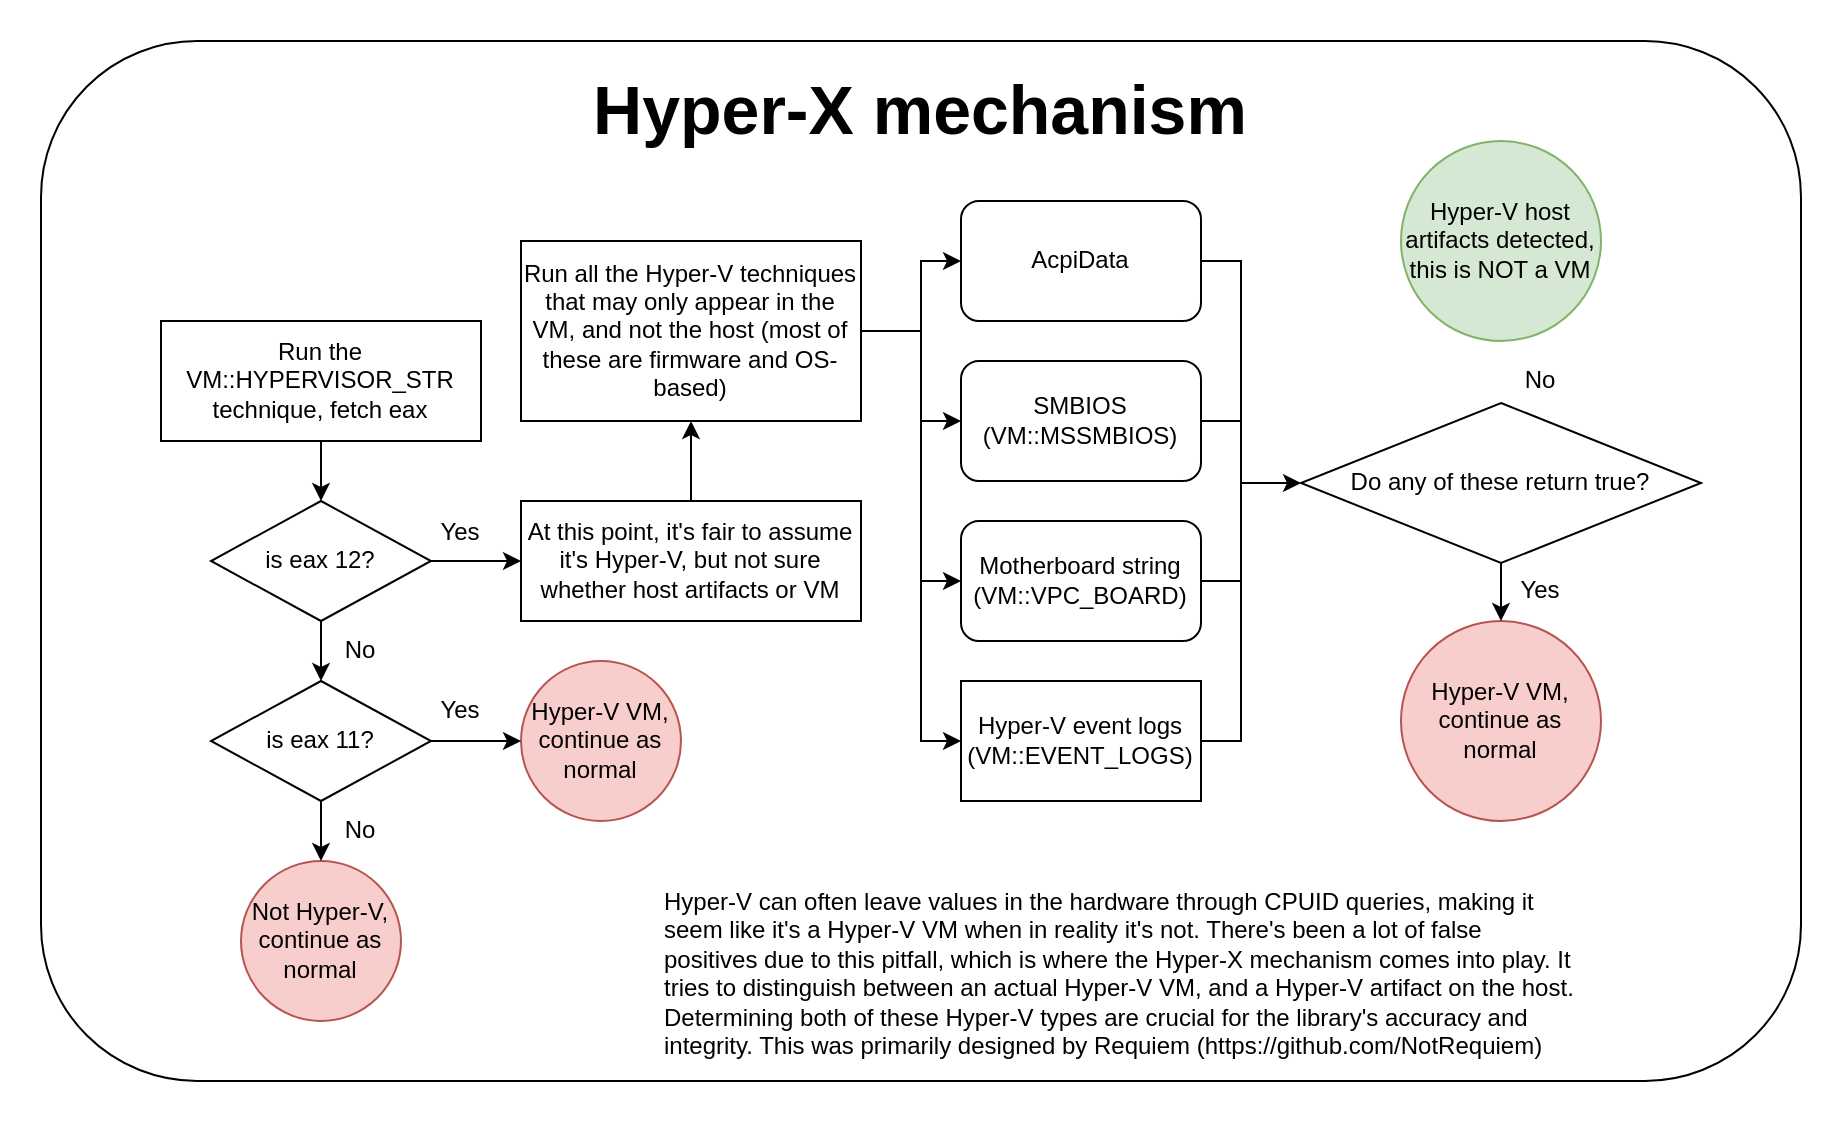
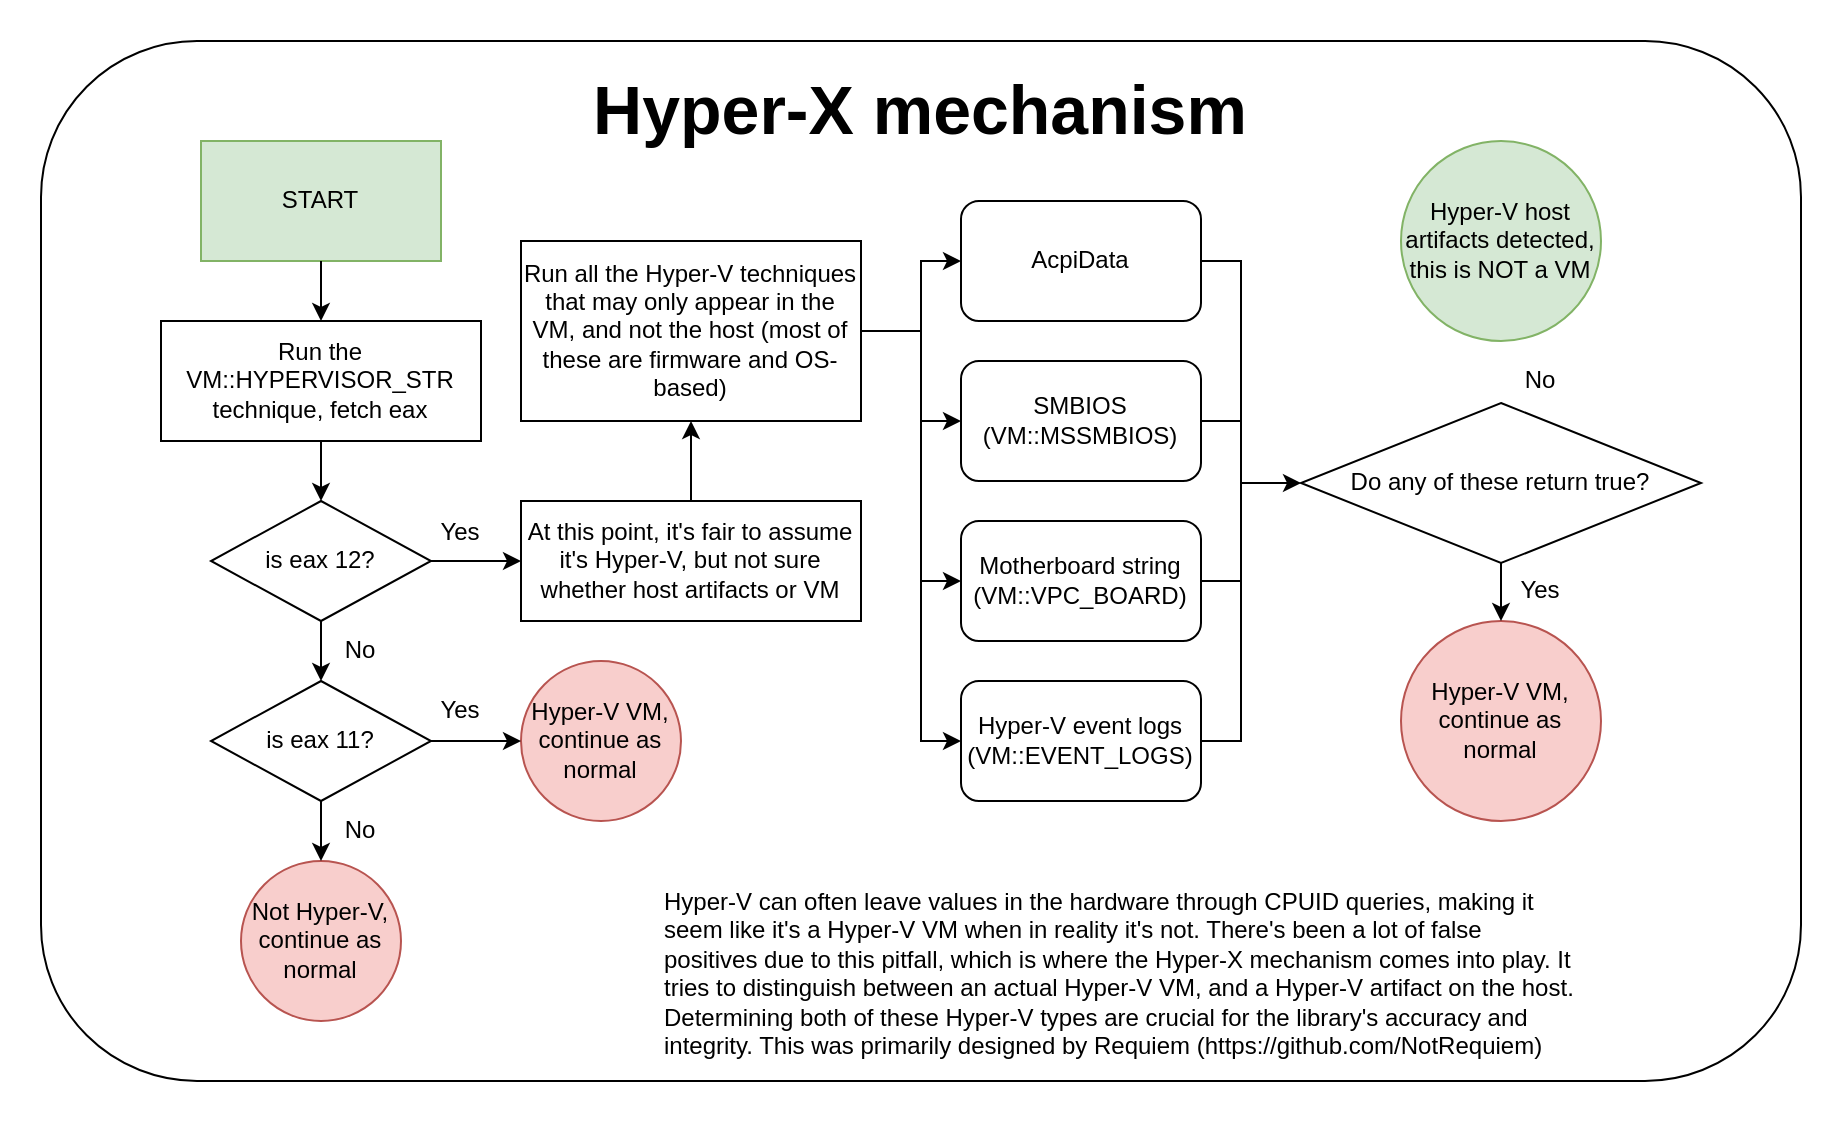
  <mxCell id="0" />
  <mxCell id="1" parent="0" />
  <mxCell id="2" value="" style="rounded=1;whiteSpace=wrap;html=1;" vertex="1" parent="1"><mxGeometry x="20" y="20" width="880" height="520" as="geometry" /></mxCell>
+ <mxCell id="3" value="START" style="rounded=0;whiteSpace=wrap;html=1;fillColor=#d5e8d4;strokeColor=#82b366;" vertex="1" parent="1"><mxGeometry x="100" y="70" width="120" height="60" as="geometry" /></mxCell>
  <mxCell id="4" value="&lt;div&gt;Run the VM::HYPERVISOR_STR&lt;/div&gt;&lt;div&gt;technique, fetch eax&lt;br&gt;&lt;/div&gt;" style="rounded=0;whiteSpace=wrap;html=1;" vertex="1" parent="1"><mxGeometry x="80" y="160" width="160" height="60" as="geometry" /></mxCell>
+ <mxCell id="5" value="" style="endArrow=classic;html=1;rounded=0;exitX=0.5;exitY=1;exitDx=0;exitDy=0;entryX=0.5;entryY=0;entryDx=0;entryDy=0;" edge="1" parent="1" source="3" target="4"><mxGeometry width="50" height="50" relative="1" as="geometry"><mxPoint x="300" y="310" as="sourcePoint" /><mxPoint x="350" y="260" as="targetPoint" /></mxGeometry></mxCell>
  <mxCell id="6" value="is eax 12?" style="rhombus;whiteSpace=wrap;html=1;" vertex="1" parent="1"><mxGeometry x="105" y="250" width="110" height="60" as="geometry" /></mxCell>
  <mxCell id="7" value="" style="endArrow=classic;html=1;rounded=0;exitX=0.5;exitY=1;exitDx=0;exitDy=0;entryX=0.5;entryY=0;entryDx=0;entryDy=0;" edge="1" parent="1" source="4" target="6"><mxGeometry width="50" height="50" relative="1" as="geometry"><mxPoint x="170" y="140" as="sourcePoint" /><mxPoint x="170" y="180" as="targetPoint" /></mxGeometry></mxCell>
  <mxCell id="8" value="" style="endArrow=classic;html=1;rounded=0;exitX=0.5;exitY=1;exitDx=0;exitDy=0;" edge="1" parent="1" source="6" target="10"><mxGeometry width="50" height="50" relative="1" as="geometry"><mxPoint x="300" y="310" as="sourcePoint" /><mxPoint x="350" y="260" as="targetPoint" /></mxGeometry></mxCell>
  <mxCell id="9" value="Hyper-X mechanism" style="text;html=1;align=center;verticalAlign=middle;whiteSpace=wrap;rounded=0;fontSize=34;fontStyle=1" vertex="1" parent="1"><mxGeometry x="260" y="40" width="400" height="30" as="geometry" /></mxCell>
  <mxCell id="10" value="is eax 11?" style="rhombus;whiteSpace=wrap;html=1;" vertex="1" parent="1"><mxGeometry x="105" y="340" width="110" height="60" as="geometry" /></mxCell>
  <mxCell id="11" value="Not Hyper-V, continue as normal" style="ellipse;whiteSpace=wrap;html=1;aspect=fixed;fillColor=#f8cecc;strokeColor=#b85450;" vertex="1" parent="1"><mxGeometry x="120" y="430" width="80" height="80" as="geometry" /></mxCell>
  <mxCell id="12" value="" style="endArrow=classic;html=1;rounded=0;exitX=0.5;exitY=1;exitDx=0;exitDy=0;entryX=0.5;entryY=0;entryDx=0;entryDy=0;" edge="1" parent="1" source="10" target="11"><mxGeometry width="50" height="50" relative="1" as="geometry"><mxPoint x="300" y="310" as="sourcePoint" /><mxPoint x="350" y="260" as="targetPoint" /></mxGeometry></mxCell>
  <mxCell id="13" value="No" style="text;html=1;align=center;verticalAlign=middle;whiteSpace=wrap;rounded=0;" vertex="1" parent="1"><mxGeometry x="150" y="400" width="60" height="30" as="geometry" /></mxCell>
  <mxCell id="14" value="No" style="text;html=1;align=center;verticalAlign=middle;whiteSpace=wrap;rounded=0;" vertex="1" parent="1"><mxGeometry x="150" y="310" width="60" height="30" as="geometry" /></mxCell>
  <mxCell id="15" value="Hyper-V VM, continue as normal" style="ellipse;whiteSpace=wrap;html=1;aspect=fixed;fillColor=#f8cecc;strokeColor=#b85450;" vertex="1" parent="1"><mxGeometry x="260" y="330" width="80" height="80" as="geometry" /></mxCell>
  <mxCell id="16" value="" style="endArrow=classic;html=1;rounded=0;exitX=1;exitY=0.5;exitDx=0;exitDy=0;entryX=0;entryY=0.5;entryDx=0;entryDy=0;" edge="1" parent="1" source="10" target="15"><mxGeometry width="50" height="50" relative="1" as="geometry"><mxPoint x="300" y="310" as="sourcePoint" /><mxPoint x="350" y="260" as="targetPoint" /></mxGeometry></mxCell>
  <mxCell id="17" value="Yes" style="text;html=1;align=center;verticalAlign=middle;whiteSpace=wrap;rounded=0;" vertex="1" parent="1"><mxGeometry x="200" y="340" width="60" height="30" as="geometry" /></mxCell>
  <mxCell id="18" value="At this point, it's fair to assume it's Hyper-V, but not sure whether host artifacts or VM" style="rounded=0;whiteSpace=wrap;html=1;" vertex="1" parent="1"><mxGeometry x="260" y="250" width="170" height="60" as="geometry" /></mxCell>
  <mxCell id="19" value="" style="endArrow=classic;html=1;rounded=0;exitX=1;exitY=0.5;exitDx=0;exitDy=0;entryX=0;entryY=0.5;entryDx=0;entryDy=0;" edge="1" parent="1" source="6" target="18"><mxGeometry width="50" height="50" relative="1" as="geometry"><mxPoint x="300" y="310" as="sourcePoint" /><mxPoint x="350" y="260" as="targetPoint" /></mxGeometry></mxCell>
  <mxCell id="20" value="Yes" style="text;html=1;align=center;verticalAlign=middle;whiteSpace=wrap;rounded=0;" vertex="1" parent="1"><mxGeometry x="200" y="251" width="60" height="30" as="geometry" /></mxCell>
  <mxCell id="21" value="Run all the Hyper-V techniques that may only appear in the VM, and not the host (most of these are firmware and OS-based)" style="rounded=0;whiteSpace=wrap;html=1;" vertex="1" parent="1"><mxGeometry x="260" y="120" width="170" height="90" as="geometry" /></mxCell>
  <mxCell id="22" value="" style="endArrow=classic;html=1;rounded=0;entryX=0.5;entryY=1;entryDx=0;entryDy=0;exitX=0.5;exitY=0;exitDx=0;exitDy=0;" edge="1" parent="1" source="18" target="21"><mxGeometry width="50" height="50" relative="1" as="geometry"><mxPoint x="300" y="310" as="sourcePoint" /><mxPoint x="350" y="260" as="targetPoint" /></mxGeometry></mxCell>
  <mxCell id="23" value="AcpiData" style="rounded=1;whiteSpace=wrap;html=1;" vertex="1" parent="1"><mxGeometry x="480" y="100" width="120" height="60" as="geometry" /></mxCell>
  <mxCell id="24" value="SMBIOS&lt;br&gt;(VM::MSSMBIOS)" style="rounded=1;whiteSpace=wrap;html=1;" vertex="1" parent="1"><mxGeometry x="480" y="180" width="120" height="60" as="geometry" /></mxCell>
  <mxCell id="25" value="Motherboard string&lt;br&gt;(VM::VPC_BOARD)" style="rounded=1;whiteSpace=wrap;html=1;" vertex="1" parent="1"><mxGeometry x="480" y="260" width="120" height="60" as="geometry" /></mxCell>
- <mxCell id="26" value="Hyper-V event logs&lt;br&gt;(VM::EVENT_LOGS)" style="whiteSpace=wrap;html=1;rounded=0;" vertex="1" parent="1"><mxGeometry x="480" y="340" width="120" height="60" as="geometry" /></mxCell>
+ <mxCell id="26" value="Hyper-V event logs&lt;br&gt;(VM::EVENT_LOGS)" style="rounded=1;whiteSpace=wrap;html=1;" vertex="1" parent="1"><mxGeometry x="480" y="340" width="120" height="60" as="geometry" /></mxCell>
  <mxCell id="27" value="" style="endArrow=classic;html=1;rounded=0;exitX=1;exitY=0.5;exitDx=0;exitDy=0;entryX=0;entryY=0.5;entryDx=0;entryDy=0;" edge="1" parent="1" source="21" target="23"><mxGeometry width="50" height="50" relative="1" as="geometry"><mxPoint x="590" y="310" as="sourcePoint" /><mxPoint x="640" y="260" as="targetPoint" /><Array as="points"><mxPoint x="460" y="165" /><mxPoint x="460" y="130" /></Array></mxGeometry></mxCell>
  <mxCell id="28" value="" style="endArrow=classic;html=1;rounded=0;entryX=0;entryY=0.5;entryDx=0;entryDy=0;" edge="1" parent="1" target="24"><mxGeometry width="50" height="50" relative="1" as="geometry"><mxPoint x="460" y="160" as="sourcePoint" /><mxPoint x="640" y="260" as="targetPoint" /><Array as="points"><mxPoint x="460" y="210" /></Array></mxGeometry></mxCell>
  <mxCell id="29" value="" style="endArrow=classic;html=1;rounded=0;entryX=0;entryY=0.5;entryDx=0;entryDy=0;" edge="1" parent="1" target="25"><mxGeometry width="50" height="50" relative="1" as="geometry"><mxPoint x="460" y="210" as="sourcePoint" /><mxPoint x="640" y="260" as="targetPoint" /><Array as="points"><mxPoint x="460" y="290" /></Array></mxGeometry></mxCell>
  <mxCell id="30" value="" style="endArrow=classic;html=1;rounded=0;entryX=0;entryY=0.5;entryDx=0;entryDy=0;" edge="1" parent="1" target="26"><mxGeometry width="50" height="50" relative="1" as="geometry"><mxPoint x="460" y="280" as="sourcePoint" /><mxPoint x="640" y="260" as="targetPoint" /><Array as="points"><mxPoint x="460" y="370" /></Array></mxGeometry></mxCell>
  <mxCell id="31" value="" style="endArrow=classic;html=1;rounded=0;exitX=1;exitY=0.5;exitDx=0;exitDy=0;entryX=0;entryY=0.5;entryDx=0;entryDy=0;" edge="1" parent="1" source="23" target="32"><mxGeometry width="50" height="50" relative="1" as="geometry"><mxPoint x="590" y="310" as="sourcePoint" /><mxPoint x="640" y="260" as="targetPoint" /><Array as="points"><mxPoint x="620" y="130" /><mxPoint x="620" y="241" /></Array></mxGeometry></mxCell>
  <mxCell id="32" value="Do any of these return true?" style="rhombus;whiteSpace=wrap;html=1;" vertex="1" parent="1"><mxGeometry x="650" y="201" width="200" height="80" as="geometry" /></mxCell>
  <mxCell id="33" value="Hyper-V VM, continue as normal" style="ellipse;whiteSpace=wrap;html=1;aspect=fixed;fillColor=#f8cecc;strokeColor=#b85450;" vertex="1" parent="1"><mxGeometry x="700" y="310" width="100" height="100" as="geometry" /></mxCell>
  <mxCell id="34" value="Hyper-V host artifacts detected, this is NOT a VM" style="ellipse;whiteSpace=wrap;html=1;aspect=fixed;fillColor=#d5e8d4;strokeColor=#82b366;" vertex="1" parent="1"><mxGeometry x="700" y="70" width="100" height="100" as="geometry" /></mxCell>
  <mxCell id="35" value="" style="endArrow=none;html=1;rounded=0;exitX=1;exitY=0.5;exitDx=0;exitDy=0;endFill=0;" edge="1" parent="1" source="24"><mxGeometry width="50" height="50" relative="1" as="geometry"><mxPoint x="590" y="310" as="sourcePoint" /><mxPoint x="620" y="210" as="targetPoint" /></mxGeometry></mxCell>
  <mxCell id="36" value="" style="endArrow=none;html=1;rounded=0;exitX=1;exitY=0.5;exitDx=0;exitDy=0;endFill=0;" edge="1" parent="1" source="25"><mxGeometry width="50" height="50" relative="1" as="geometry"><mxPoint x="610" y="220" as="sourcePoint" /><mxPoint x="620" y="290" as="targetPoint" /></mxGeometry></mxCell>
  <mxCell id="37" value="" style="endArrow=none;html=1;rounded=0;exitX=1;exitY=0.5;exitDx=0;exitDy=0;endFill=0;" edge="1" parent="1" source="26"><mxGeometry width="50" height="50" relative="1" as="geometry"><mxPoint x="590" y="310" as="sourcePoint" /><mxPoint x="620" y="240" as="targetPoint" /><Array as="points"><mxPoint x="620" y="370" /></Array></mxGeometry></mxCell>
  <mxCell id="38" value="" style="endArrow=classic;html=1;rounded=0;entryX=0.5;entryY=0;entryDx=0;entryDy=0;exitX=0.5;exitY=1;exitDx=0;exitDy=0;" edge="1" parent="1" source="32" target="33"><mxGeometry width="50" height="50" relative="1" as="geometry"><mxPoint x="590" y="310" as="sourcePoint" /><mxPoint x="640" y="260" as="targetPoint" /></mxGeometry></mxCell>
  <mxCell id="39" value="Yes" style="text;html=1;align=center;verticalAlign=middle;whiteSpace=wrap;rounded=0;" vertex="1" parent="1"><mxGeometry x="740" y="280" width="60" height="30" as="geometry" /></mxCell>
  <mxCell id="40" value="No" style="text;html=1;align=center;verticalAlign=middle;whiteSpace=wrap;rounded=0;" vertex="1" parent="1"><mxGeometry x="740" y="175" width="60" height="30" as="geometry" /></mxCell>
  <mxCell id="41" value="&lt;p&gt;Hyper-V can often leave values in the hardware through CPUID queries, making it seem like it's a Hyper-V VM when in reality it's not. There's been a lot of false positives due to this pitfall, which is where the Hyper-X mechanism comes into play. It tries to distinguish between an actual Hyper-V VM, and a Hyper-V artifact on the host. Determining both of these Hyper-V types are crucial for the library's accuracy and integrity. This was primarily designed by Requiem (https://github.com/NotRequiem)&lt;br&gt;&lt;/p&gt;" style="text;html=1;whiteSpace=wrap;overflow=hidden;rounded=0;" vertex="1" parent="1"><mxGeometry x="330" y="425" width="460" height="120" as="geometry" /></mxCell>
